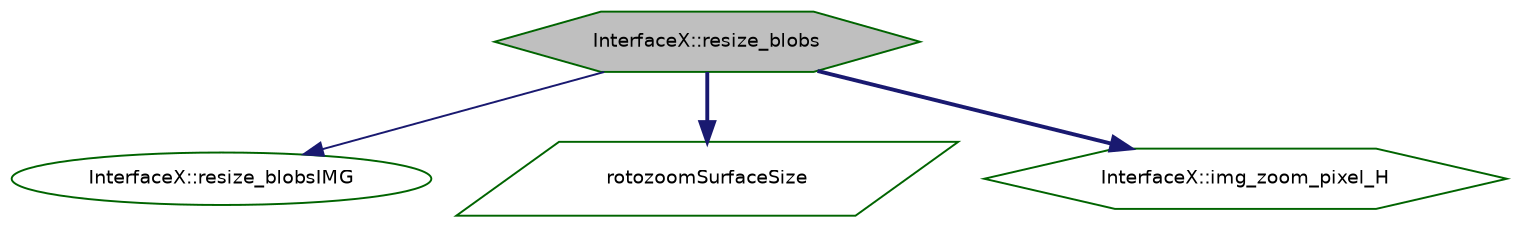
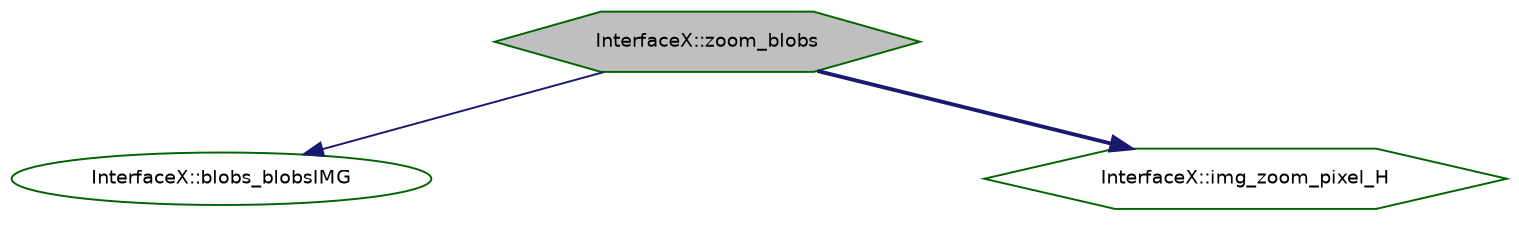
  digraph {
    rankdir=TB
    node [color=darkgreen fontname=Helvetica fontsize=10 shape=hexagon]
    edge [color=midnightblue fontname=Helvetica fontsize=10 labelfontname=Helvetica labelfontsize=10 style=bold]
-   n1 [fillcolor=grey75 fontcolor=black height=0.2 label="InterfaceX::resize_blobs" style=filled width=0.4]
-   n2 [height=0.2 label="InterfaceX::resize_blobsIMG" shape=ellipse width=0.4]
-   n3 [height=0.2 label=rotozoomSurfaceSize shape=parallelogram width=0.4]
+   n1 [fillcolor=grey75 fontcolor=black height=0.2 label="InterfaceX::zoom_blobs" style=filled width=0.4]
+   n2 [height=0.2 label="InterfaceX::blobs_blobsIMG" shape=ellipse width=0.4]
    n4 [height=0.2 label="InterfaceX::img_zoom_pixel_H" width=0.4]
    n1 -> n2 [style=solid]
-   n1 -> n3
    n1 -> n4
  }
